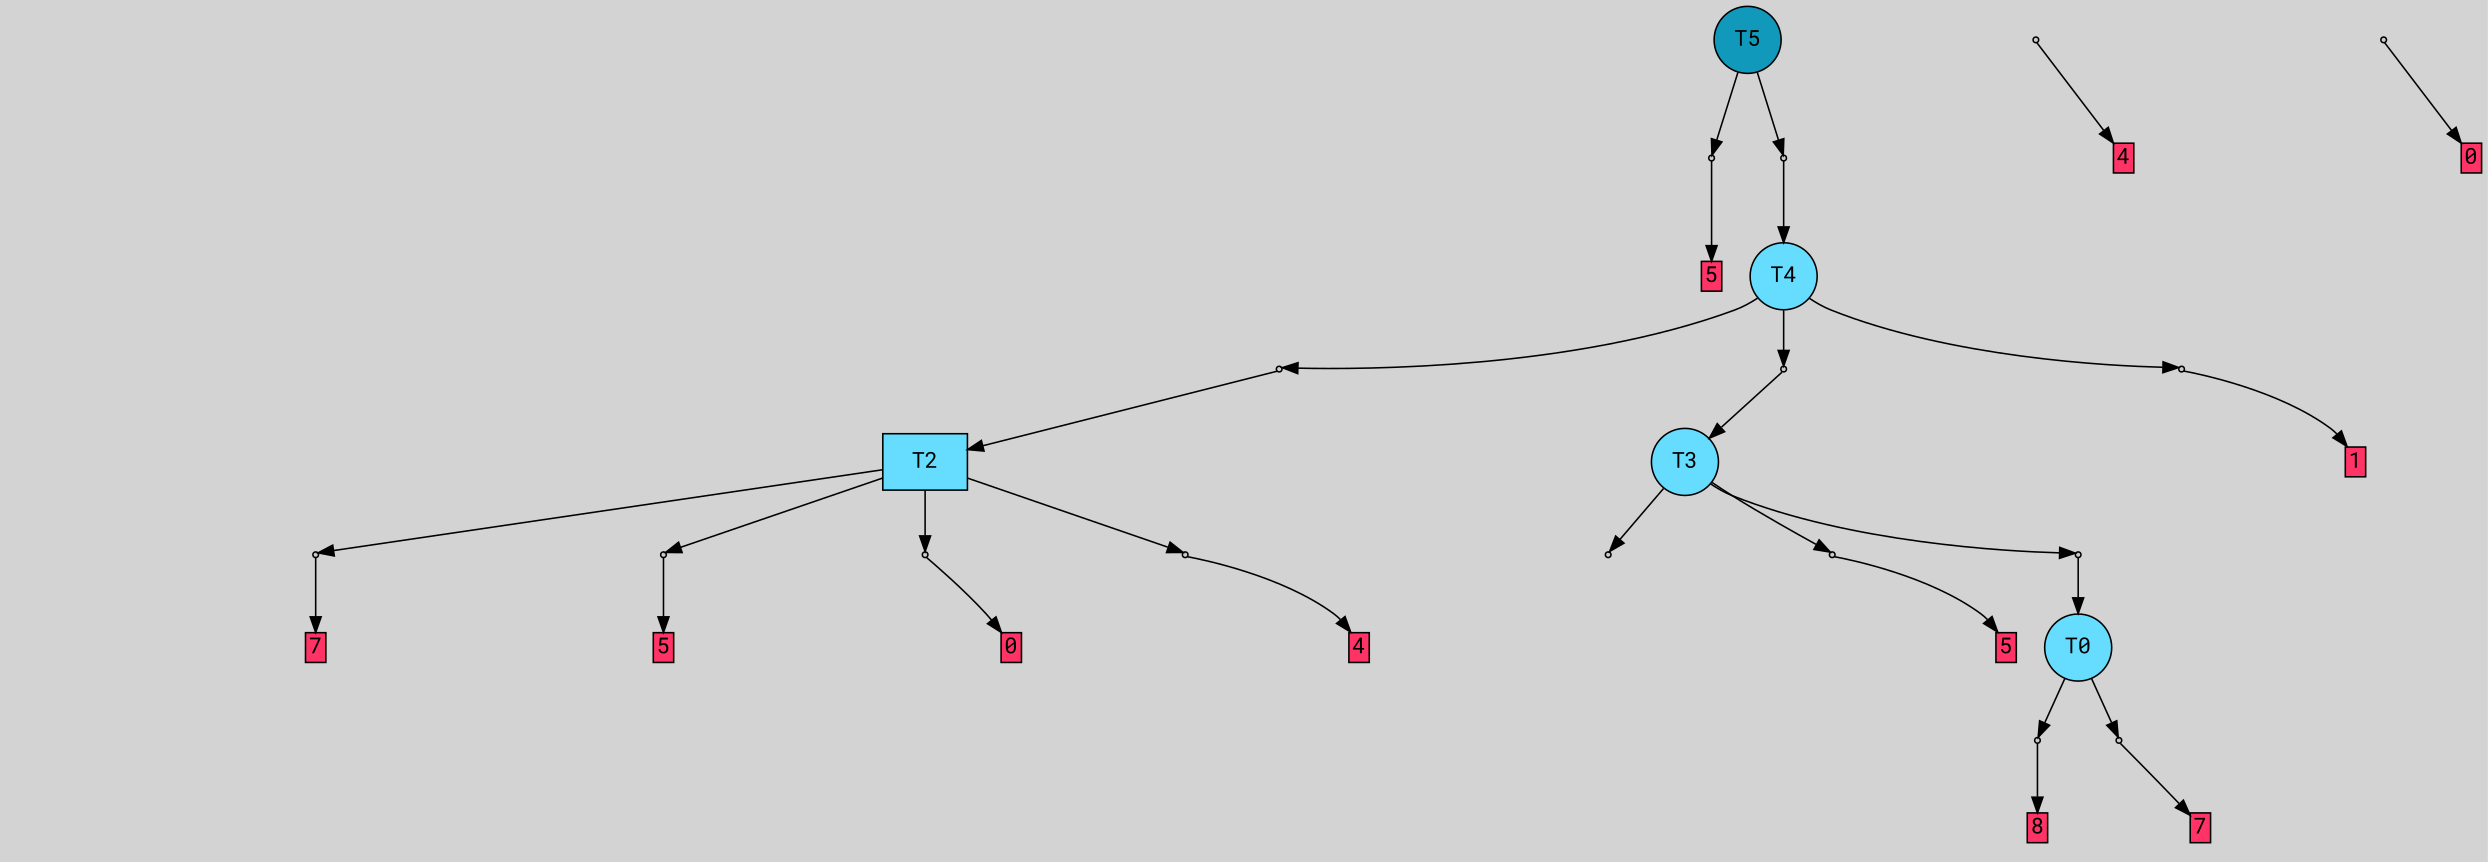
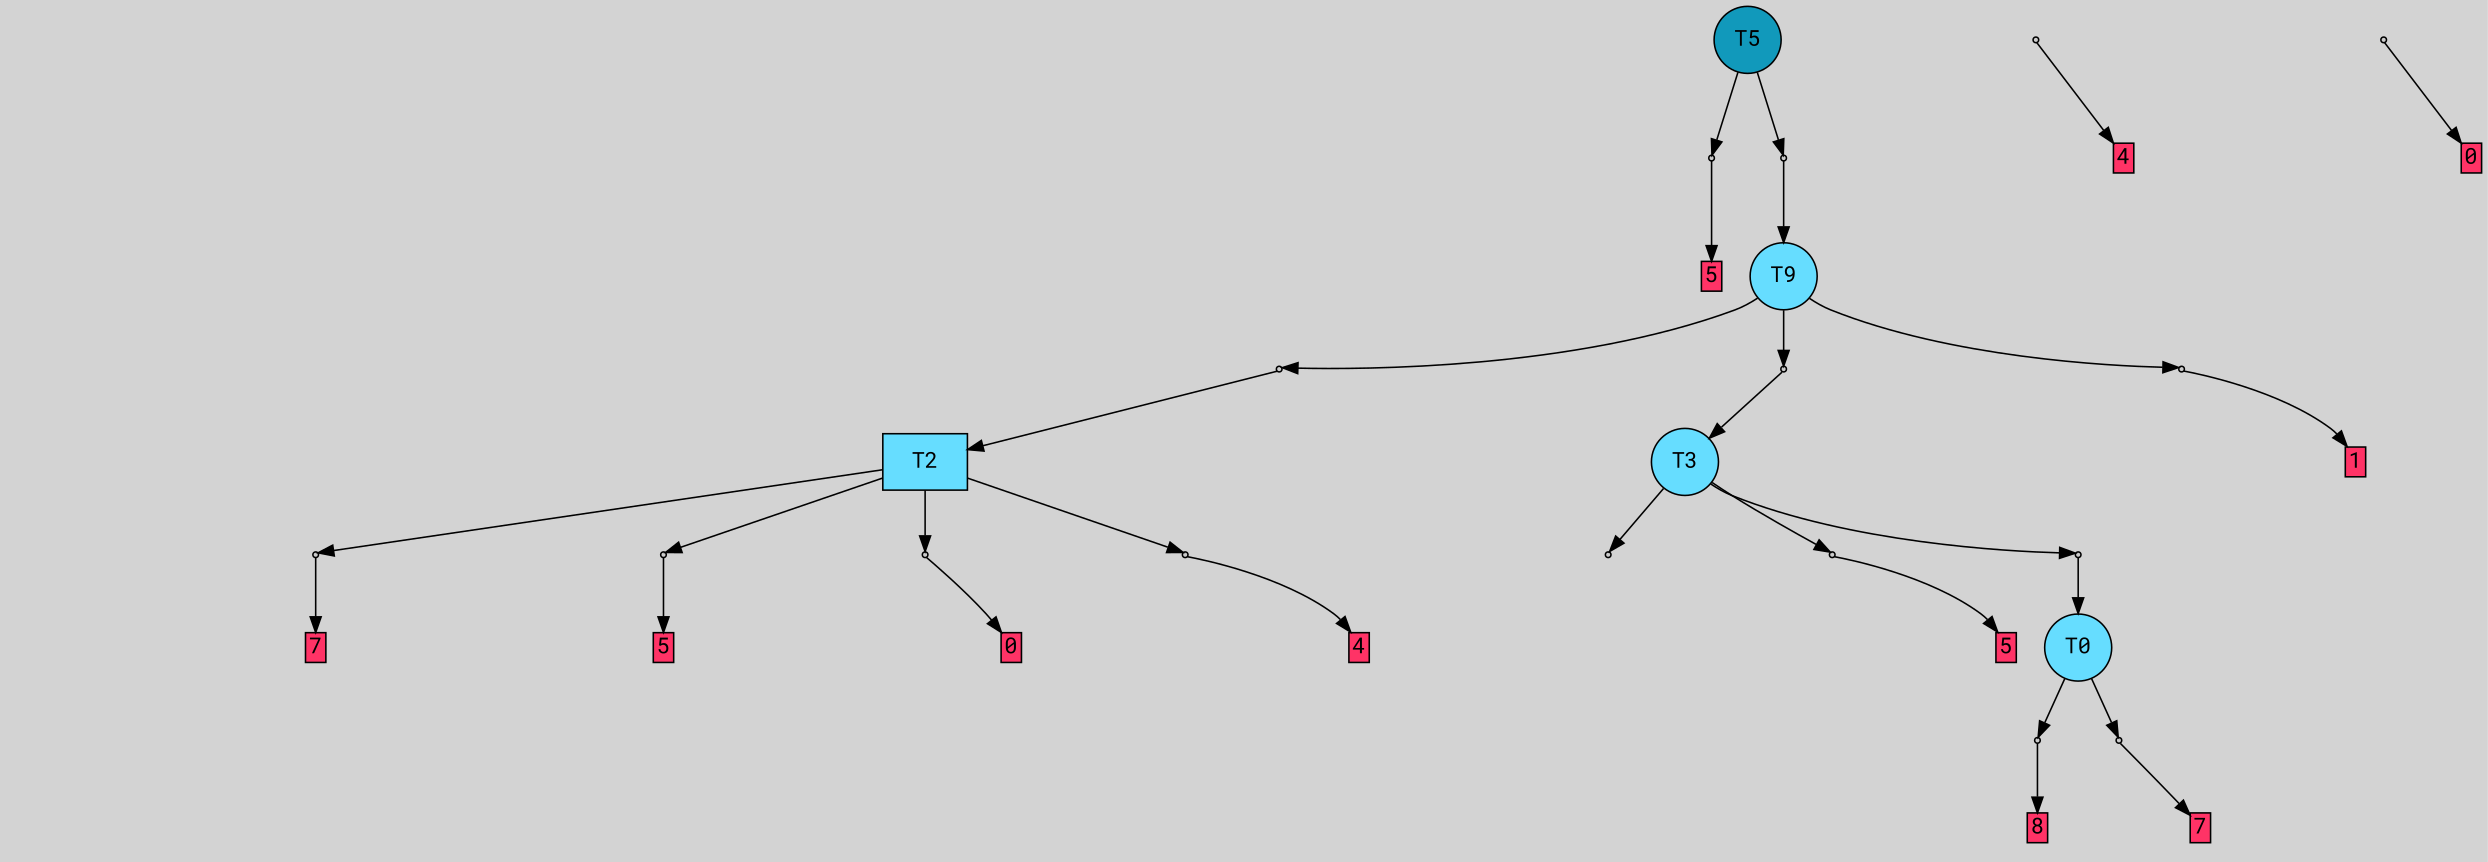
  digraph {
    bgcolor=lightgray
    fontname="Roboto Mono"
    node [fontname="Roboto Mono" shape=box style=filled]
    edge [fontname="Roboto Mono"]
    T5 [fillcolor="#1199bb" shape=circle]
    P14 [fillcolor="#cccccc" shape=point]
    P15 [fillcolor="#cccccc" shape=point]
    T0 [fillcolor="#66ddff" shape=circle]
    P0 [fillcolor="#cccccc" shape=point]
    P1 [fillcolor="#cccccc" shape=point]
    n7 [label="2|0&2|2#3|2#3|6#3|6&#92;n" style=invis]
    n8 [fillcolor="#ff3366" height=0 label=8 margin=0.03 width=0]
    I1 [style=invis]
    n10 [fillcolor="#ff3366" height=0 label=7 margin=0.03 width=0]
    P2 [fillcolor="#cccccc" shape=point]
    n12 [label="6|0&1|0#2|5#4|1#3|4&#92;n" style=invis]
    n13 [fillcolor="#ff3366" height=0 label=4 margin=0.03 width=0]
    P3 [fillcolor="#cccccc" shape=point]
    n15 [label="8|0&3|4#4|4#3|7#0|3&#92;n" style=invis]
    n16 [fillcolor="#ff3366" height=0 label=0 margin=0.03 width=0]
    T2 [fillcolor="#66ddff"]
    P4 [fillcolor="#cccccc" shape=point]
    P5 [fillcolor="#cccccc" shape=point]
    P6 [fillcolor="#cccccc" shape=point]
    P7 [fillcolor="#cccccc" shape=point]
    n22 [label="3|0&3|7#0|2#2|3#4|6&#92;n" style=invis]
    n23 [fillcolor="#ff3366" height=0 label=7 margin=0.03 width=0]
    n24 [label="3|0&3|5#0|7#0|0#3|1&#92;n" style=invis]
    n25 [fillcolor="#ff3366" height=0 label=5 margin=0.03 width=0]
    n26 [label="8|0&4|6#2|6#1|5#1|4&#92;n" style=invis]
    n27 [fillcolor="#ff3366" height=0 label=0 margin=0.03 width=0]
    n28 [label="6|0&1|0#0|0#4|6#0|4&#92;n" style=invis]
    n29 [fillcolor="#ff3366" height=0 label=4 margin=0.03 width=0]
    T3 [fillcolor="#66ddff" shape=circle]
    P8 [fillcolor="#cccccc" shape=point]
    P9 [fillcolor="#cccccc" shape=point]
    P10 [fillcolor="#cccccc" shape=point]
    n34 [label="6|0&4|1#1|6#2|1#3|7&#92;n" style=invis]
    n35 [label="3|0&3|5#0|7#0|0#3|1&#92;n" style=invis]
    n36 [fillcolor="#ff3366" height=0 label=5 margin=0.03 width=0]
    n37 [label="3|0&3|7#0|2#2|3#4|6&#92;n" style=invis]
-   T4 [fillcolor="#66ddff" shape=circle]
+   T4 [fillcolor="#66ddff" shape=circle label=T9]
    P11 [fillcolor="#cccccc" shape=point]
    P12 [fillcolor="#cccccc" shape=point]
    P13 [fillcolor="#cccccc" shape=point]
    n42 [label="8|0&4|6#2|6#1|5#4|4&#92;n" style=invis]
    n43 [label="8|0&1|3#4|6#2|5#1|7&#92;n" style=invis]
    n44 [label="2|0&4|2#3|3#0|7#4|1&#92;n" style=invis]
    n45 [fillcolor="#ff3366" height=0 label=1 margin=0.03 width=0]
    n46 [label="3|0&3|5#0|7#0|0#3|1&#92;n" style=invis]
    n47 [fillcolor="#ff3366" height=0 label=5 margin=0.03 width=0]
    n48 [label="6|3&4|6#0|3#1|5#2|4&#92;n7|0&2|2#2|6#0|3#1|6&#92;n" style=invis]
    subgraph sub_1 {
      rank=same
      T5
    }
    T5 -> P14
    T5 -> P15
    P14 -> n46 [style=invis]
    P14 -> n47
    P15 -> T4
    P15 -> n48 [style=invis]
    T0 -> P0
    T0 -> P1
    P0 -> n7 [style=invis]
    P0 -> n8
    P1 -> I1 [style=invis]
    P1 -> n10
    P2 -> n12 [style=invis]
    P2 -> n13
    P3 -> n15 [style=invis]
    P3 -> n16
    T2 -> P4
    T2 -> P5
    T2 -> P6
    T2 -> P7
    P4 -> n22 [style=invis]
    P4 -> n23
    P5 -> n24 [style=invis]
    P5 -> n25
    P6 -> n26 [style=invis]
    P6 -> n27
    P7 -> n28 [style=invis]
    P7 -> n29
    T3 -> P8
    T3 -> P9
    T3 -> P10
    P8 -> n34 [style=invis]
    P9 -> n35 [style=invis]
    P9 -> n36
    P10 -> T0
    P10 -> n37 [style=invis]
    T4 -> P11
    T4 -> P12
    T4 -> P13
    P11 -> T2
    P11 -> n42 [style=invis]
    P12 -> T3
    P12 -> n43 [style=invis]
    P13 -> n44 [style=invis]
    P13 -> n45
  }
